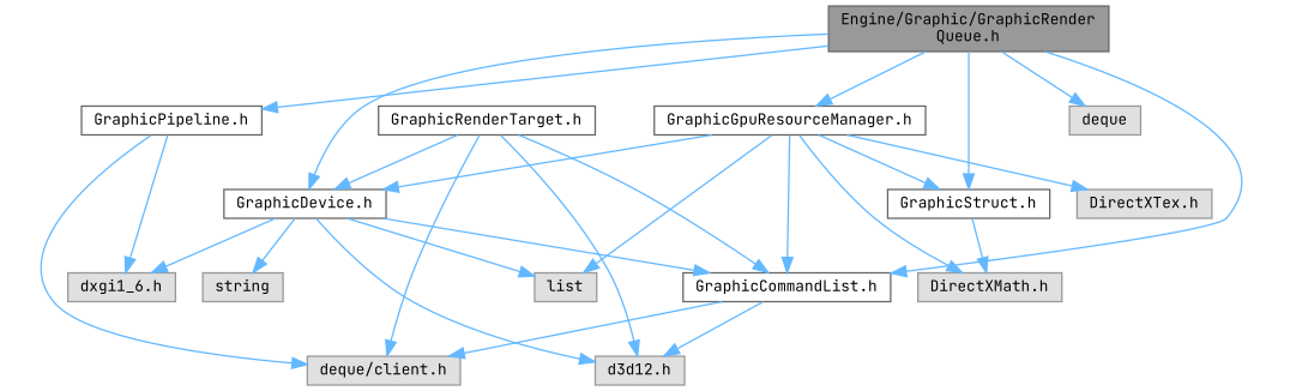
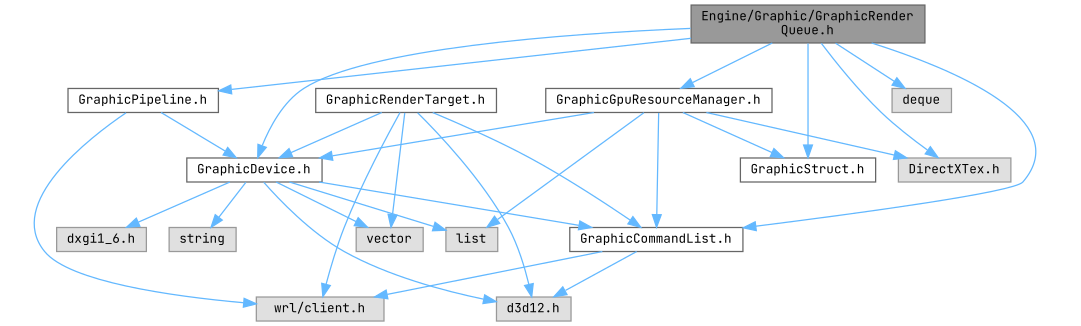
  digraph {
    fontname="JetBrains Mono"
    node [color=grey60 fillcolor="#E0E0E0" fontname="JetBrains Mono" fontsize=10 shape=box style=filled]
    edge [color=steelblue1 fontname="JetBrains Mono" fontsize=10 labelfontname=Helvetica labelfontsize=10 style=solid]
    n1 [color=gray40 fillcolor=grey60 fontcolor=black height=0.2 label="Engine/Graphic/GraphicRender\lQueue.h" width=0.4]
    n2 [color=grey40 fillcolor=white height=0.2 label="GraphicDevice.h" width=0.4]
    n3 [color=grey40 fillcolor=white height=0.2 label="GraphicCommandList.h" width=0.4]
    n4 [color=grey40 fillcolor=white height=0.2 label="GraphicPipeline.h" width=0.4]
    n5 [color=grey40 fillcolor=white height=0.2 label="GraphicGpuResourceManager.h" width=0.4]
    n6 [color=grey40 fillcolor=white height=0.2 label="GraphicStruct.h" width=0.4]
    n7 [height=0.2 label="DirectXTex.h" width=0.4]
    n8 [height=0.2 label=deque width=0.4]
    n9 [height=0.2 label="d3d12.h" width=0.4]
    n10 [height=0.2 label="dxgi1_6.h" width=0.4]
+   n11 [height=0.2 label=vector width=0.4]
    n12 [height=0.2 label=string width=0.4]
    n13 [height=0.2 label=list width=0.4]
-   n14 [height=0.2 label="deque/client.h" width=0.4]
+   n14 [height=0.2 label="wrl/client.h" width=0.4]
    n15 [color=grey40 fillcolor=white height=0.2 label="GraphicRenderTarget.h" width=0.4]
-   n16 [height=0.2 label="DirectXMath.h" width=0.4]
    n1 -> n2
    n1 -> n3
    n1 -> n4
    n1 -> n5
    n1 -> n6
+   n1 -> n7
    n1 -> n8
    n2 -> n3
    n2 -> n9
    n2 -> n10
+   n2 -> n11
    n2 -> n12
    n2 -> n13
    n3 -> n9
    n3 -> n14
-   n4 -> n10
+   n4 -> n2
    n4 -> n14
    n5 -> n2
    n5 -> n3
    n5 -> n6
    n5 -> n7
    n5 -> n13
-   n5 -> n16
-   n6 -> n16
    n15 -> n2
    n15 -> n3
    n15 -> n9
+   n15 -> n11
    n15 -> n14
  }
